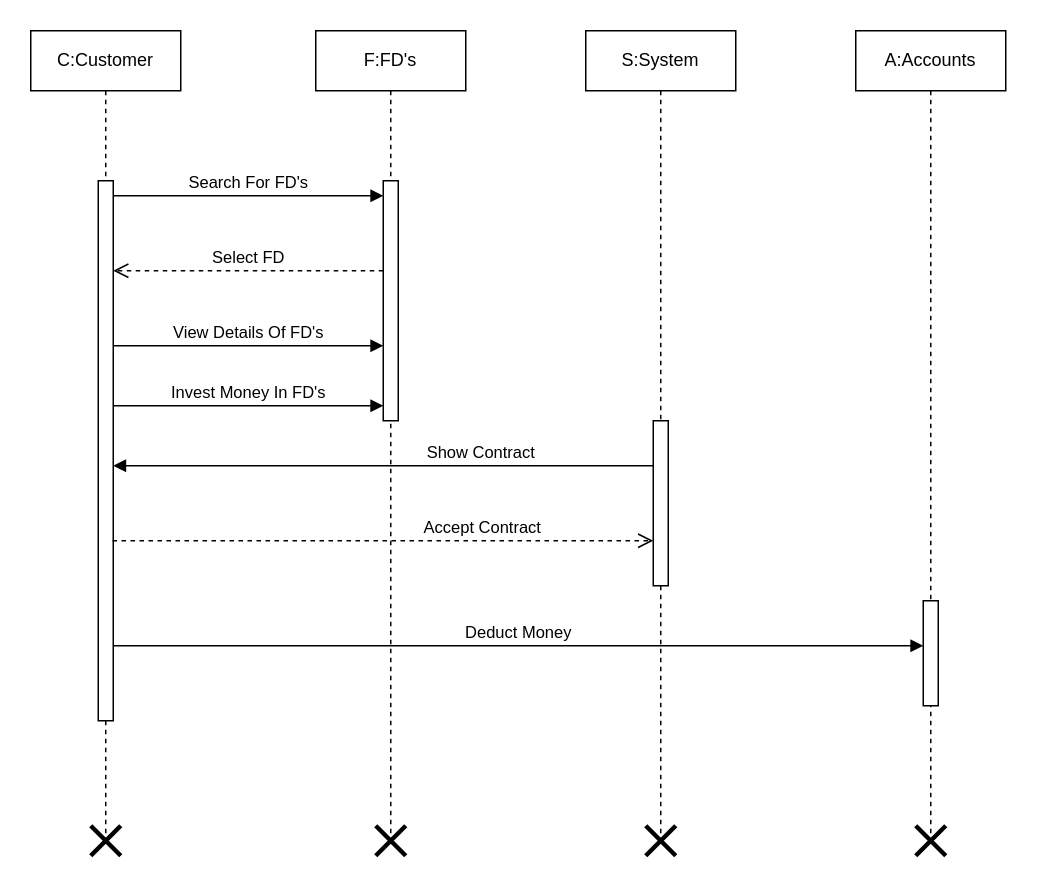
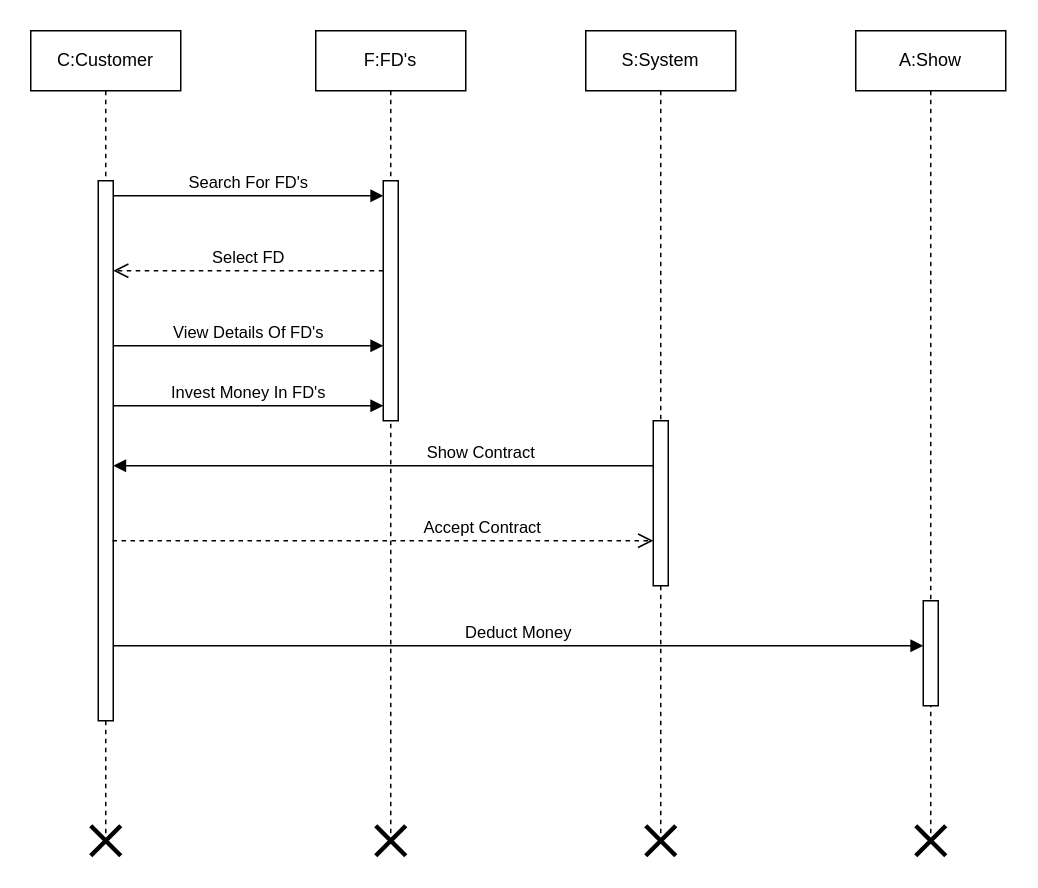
  <mxCell id="0" />
  <mxCell id="1" parent="0" />
  <mxCell id="2" value="C:Customer" style="shape=umlLifeline;perimeter=lifelinePerimeter;whiteSpace=wrap;html=1;container=1;dropTarget=0;collapsible=0;recursiveResize=0;outlineConnect=0;portConstraint=eastwest;newEdgeStyle={&quot;edgeStyle&quot;:&quot;elbowEdgeStyle&quot;,&quot;elbow&quot;:&quot;vertical&quot;,&quot;curved&quot;:0,&quot;rounded&quot;:0};" vertex="1" parent="1"><mxGeometry x="20" y="20" width="100" height="540" as="geometry" /></mxCell>
  <mxCell id="3" value="F:FD's" style="shape=umlLifeline;perimeter=lifelinePerimeter;whiteSpace=wrap;html=1;container=1;dropTarget=0;collapsible=0;recursiveResize=0;outlineConnect=0;portConstraint=eastwest;newEdgeStyle={&quot;edgeStyle&quot;:&quot;elbowEdgeStyle&quot;,&quot;elbow&quot;:&quot;vertical&quot;,&quot;curved&quot;:0,&quot;rounded&quot;:0};" vertex="1" parent="1"><mxGeometry x="210" y="20" width="100" height="540" as="geometry" /></mxCell>
  <mxCell id="4" value="S:System" style="shape=umlLifeline;perimeter=lifelinePerimeter;whiteSpace=wrap;html=1;container=1;dropTarget=0;collapsible=0;recursiveResize=0;outlineConnect=0;portConstraint=eastwest;newEdgeStyle={&quot;edgeStyle&quot;:&quot;elbowEdgeStyle&quot;,&quot;elbow&quot;:&quot;vertical&quot;,&quot;curved&quot;:0,&quot;rounded&quot;:0};size=40;" vertex="1" parent="1"><mxGeometry x="390" y="20" width="100" height="540" as="geometry" /></mxCell>
- <mxCell id="5" value="A:Accounts" style="shape=umlLifeline;perimeter=lifelinePerimeter;whiteSpace=wrap;html=1;container=1;dropTarget=0;collapsible=0;recursiveResize=0;outlineConnect=0;portConstraint=eastwest;newEdgeStyle={&quot;edgeStyle&quot;:&quot;elbowEdgeStyle&quot;,&quot;elbow&quot;:&quot;vertical&quot;,&quot;curved&quot;:0,&quot;rounded&quot;:0};" vertex="1" parent="1"><mxGeometry x="570" y="20" width="100" height="540" as="geometry" /></mxCell>
+ <mxCell id="5" value="A:Show" style="shape=umlLifeline;perimeter=lifelinePerimeter;whiteSpace=wrap;html=1;container=1;dropTarget=0;collapsible=0;recursiveResize=0;outlineConnect=0;portConstraint=eastwest;newEdgeStyle={&quot;edgeStyle&quot;:&quot;elbowEdgeStyle&quot;,&quot;elbow&quot;:&quot;vertical&quot;,&quot;curved&quot;:0,&quot;rounded&quot;:0};" vertex="1" parent="1"><mxGeometry x="570" y="20" width="100" height="540" as="geometry" /></mxCell>
  <mxCell id="6" value="" style="html=1;points=[];perimeter=orthogonalPerimeter;outlineConnect=0;targetShapes=umlLifeline;portConstraint=eastwest;newEdgeStyle={&quot;edgeStyle&quot;:&quot;elbowEdgeStyle&quot;,&quot;elbow&quot;:&quot;vertical&quot;,&quot;curved&quot;:0,&quot;rounded&quot;:0};" vertex="1" parent="1"><mxGeometry x="65" y="120" width="10" height="360" as="geometry" /></mxCell>
  <mxCell id="7" value="" style="html=1;points=[];perimeter=orthogonalPerimeter;outlineConnect=0;targetShapes=umlLifeline;portConstraint=eastwest;newEdgeStyle={&quot;edgeStyle&quot;:&quot;elbowEdgeStyle&quot;,&quot;elbow&quot;:&quot;vertical&quot;,&quot;curved&quot;:0,&quot;rounded&quot;:0};" vertex="1" parent="1"><mxGeometry x="255" y="120" width="10" height="160" as="geometry" /></mxCell>
  <mxCell id="8" value="Search For FD's" style="html=1;verticalAlign=bottom;endArrow=block;edgeStyle=elbowEdgeStyle;elbow=vertical;curved=0;rounded=0;" edge="1" target="7" parent="1" source="6"><mxGeometry relative="1" as="geometry"><mxPoint x="150" y="170" as="sourcePoint" /><Array as="points"><mxPoint x="90" y="130" /></Array></mxGeometry></mxCell>
  <mxCell id="9" value="Select FD" style="html=1;verticalAlign=bottom;endArrow=open;dashed=1;endSize=8;edgeStyle=elbowEdgeStyle;elbow=vertical;curved=0;rounded=0;" edge="1" source="7" parent="1" target="6"><mxGeometry relative="1" as="geometry"><mxPoint x="150" y="245" as="targetPoint" /><Array as="points"><mxPoint x="160" y="180" /></Array></mxGeometry></mxCell>
  <mxCell id="10" value="View Details Of FD's" style="html=1;verticalAlign=bottom;endArrow=block;edgeStyle=elbowEdgeStyle;elbow=vertical;curved=0;rounded=0;" edge="1" parent="1"><mxGeometry relative="1" as="geometry"><mxPoint x="75" y="230" as="sourcePoint" /><mxPoint x="255" y="230" as="targetPoint" /><Array as="points"><mxPoint x="90" y="230" /></Array></mxGeometry></mxCell>
  <mxCell id="11" value="Invest Money In FD's" style="html=1;verticalAlign=bottom;endArrow=block;edgeStyle=elbowEdgeStyle;elbow=vertical;curved=0;rounded=0;" edge="1" parent="1"><mxGeometry relative="1" as="geometry"><mxPoint x="75" y="270" as="sourcePoint" /><mxPoint x="255" y="270" as="targetPoint" /><Array as="points"><mxPoint x="90" y="270" /></Array></mxGeometry></mxCell>
  <mxCell id="12" value="" style="shape=umlDestroy;whiteSpace=wrap;html=1;strokeWidth=3;targetShapes=umlLifeline;" vertex="1" parent="1"><mxGeometry x="60" y="550" width="20" height="20" as="geometry" /></mxCell>
  <mxCell id="13" value="" style="shape=umlDestroy;whiteSpace=wrap;html=1;strokeWidth=3;targetShapes=umlLifeline;" vertex="1" parent="1"><mxGeometry x="250" y="550" width="20" height="20" as="geometry" /></mxCell>
  <mxCell id="14" value="" style="html=1;points=[];perimeter=orthogonalPerimeter;outlineConnect=0;targetShapes=umlLifeline;portConstraint=eastwest;newEdgeStyle={&quot;edgeStyle&quot;:&quot;elbowEdgeStyle&quot;,&quot;elbow&quot;:&quot;vertical&quot;,&quot;curved&quot;:0,&quot;rounded&quot;:0};" vertex="1" parent="1"><mxGeometry x="435" y="280" width="10" height="110" as="geometry" /></mxCell>
  <mxCell id="15" value="Show Contract" style="html=1;verticalAlign=bottom;endArrow=block;edgeStyle=elbowEdgeStyle;elbow=vertical;curved=0;rounded=0;" edge="1" parent="1"><mxGeometry x="-0.114" relative="1" as="geometry"><mxPoint x="355" y="310" as="sourcePoint" /><mxPoint x="75" y="310" as="targetPoint" /><Array as="points"><mxPoint x="435" y="310" /></Array><mxPoint as="offset" /></mxGeometry></mxCell>
  <mxCell id="16" value="Accept Contract" style="html=1;verticalAlign=bottom;endArrow=open;dashed=1;endSize=8;edgeStyle=elbowEdgeStyle;elbow=vertical;curved=0;rounded=0;" edge="1" parent="1"><mxGeometry x="0.362" relative="1" as="geometry"><mxPoint x="74.5" y="360" as="sourcePoint" /><mxPoint x="435" y="360" as="targetPoint" /><Array as="points"><mxPoint x="305" y="360" /></Array><mxPoint as="offset" /></mxGeometry></mxCell>
  <mxCell id="17" value="" style="shape=umlDestroy;whiteSpace=wrap;html=1;strokeWidth=3;targetShapes=umlLifeline;" vertex="1" parent="1"><mxGeometry x="430" y="550" width="20" height="20" as="geometry" /></mxCell>
  <mxCell id="18" value="" style="html=1;points=[];perimeter=orthogonalPerimeter;outlineConnect=0;targetShapes=umlLifeline;portConstraint=eastwest;newEdgeStyle={&quot;edgeStyle&quot;:&quot;elbowEdgeStyle&quot;,&quot;elbow&quot;:&quot;vertical&quot;,&quot;curved&quot;:0,&quot;rounded&quot;:0};" vertex="1" parent="1"><mxGeometry x="615" y="400" width="10" height="70" as="geometry" /></mxCell>
  <mxCell id="19" value="Deduct Money" style="html=1;verticalAlign=bottom;endArrow=block;edgeStyle=elbowEdgeStyle;elbow=vertical;curved=0;rounded=0;" edge="1" parent="1" target="18"><mxGeometry relative="1" as="geometry"><mxPoint x="75" y="430" as="sourcePoint" /><mxPoint x="610" y="430" as="targetPoint" /><Array as="points"><mxPoint x="90" y="430" /></Array></mxGeometry></mxCell>
  <mxCell id="20" value="" style="shape=umlDestroy;whiteSpace=wrap;html=1;strokeWidth=3;targetShapes=umlLifeline;" vertex="1" parent="1"><mxGeometry x="610" y="550" width="20" height="20" as="geometry" /></mxCell>
